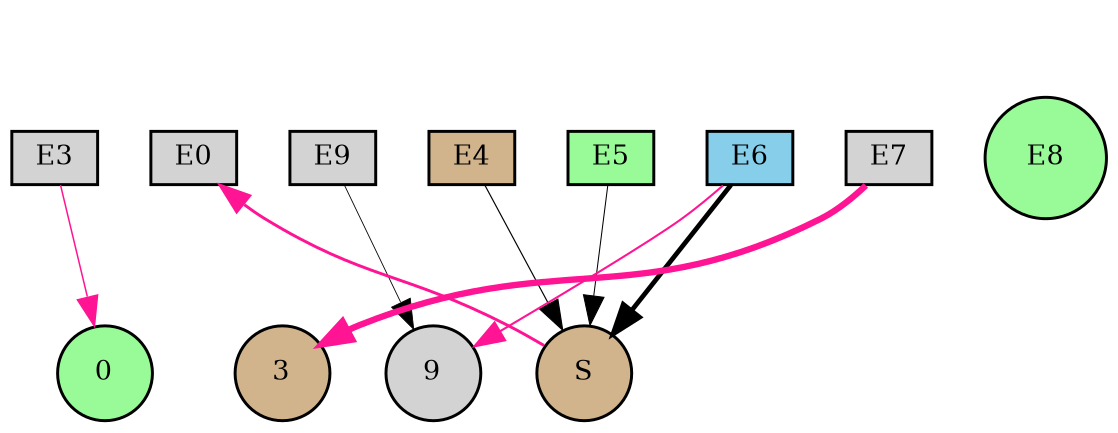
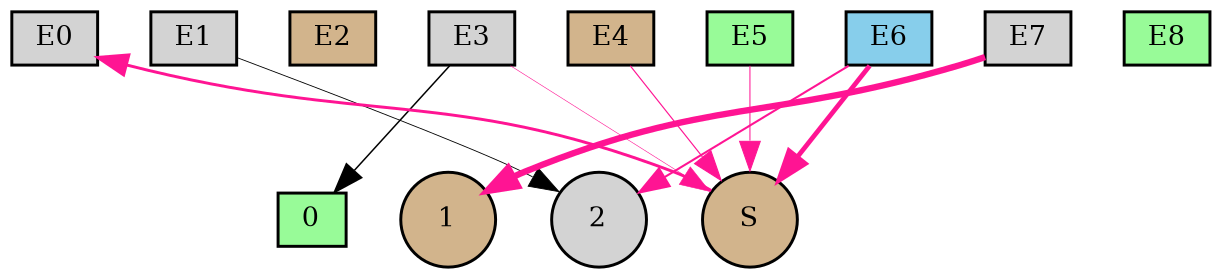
  digraph {
    node [fillcolor=lightgrey fontsize=9 shape=box style=filled]
    edge [style=invis]
    E0 [height=0.2 width=0.2]
-   E1 [height=0.2 width=0.2 label=E9]
+   E1 [height=0.2 width=0.2]
+   E2 [fillcolor=tan height=0.2 width=0.2]
    E3 [height=0.2 width=0.2]
    E4 [fillcolor=tan height=0.2 width=0.2]
    E5 [fillcolor=palegreen height=0.2 width=0.2]
    E6 [fillcolor=skyblue height=0.2 width=0.2]
    E7 [height=0.2 width=0.2]
-   E8 [fillcolor=palegreen height=0.2 shape=circle width=0.2]
-   0 [fillcolor=palegreen height=0.2 shape=circle width=0.2]
-   1 [fillcolor=tan height=0.2 shape=circle width=0.2 label=3]
-   2 [height=0.2 shape=circle width=0.2 label=9]
+   E8 [fillcolor=palegreen height=0.2 width=0.2]
+   0 [fillcolor=palegreen height=0.2 width=0.2]
+   1 [fillcolor=tan height=0.2 shape=circle width=0.2]
+   2 [height=0.2 shape=circle width=0.2]
    S [fillcolor=tan height=0.2 shape=circle width=0.2]
    subgraph sub_1 {
      rank=source
      E0
      E1
+     E2
      E3
      E4
      E5
      E6
      E7
      E8
    }
    subgraph sub_2 {
      rank=sink
      0
      1
      2
      S
    }
    E0 -> E1
+   E1 -> E2
    E1 -> 2 [color=black penwidth=0.29104633058024143 style=solid]
+   E2 -> E3
    E3 -> E4
-   E3 -> 0 [color=deeppink penwidth=0.5093067878696391 style=solid]
+   E3 -> 0 [color=black penwidth=0.5093067878696391 style=solid]
+   E3 -> S [color=deeppink penwidth=0.19706999427093308 style=solid]
    E4 -> E5
-   E4 -> S [color=black penwidth=0.39595602916527894 style=solid]
+   E4 -> S [color=deeppink penwidth=0.39595602916527894 style=solid]
    E5 -> E6
-   E5 -> S [color=black penwidth=0.34916182565294496 style=solid]
+   E5 -> S [color=deeppink penwidth=0.34916182565294496 style=solid]
    E6 -> E7
    E6 -> 2 [color=deeppink penwidth=0.6981895250526685 style=solid]
-   E6 -> S [color=black penwidth=1.606156437377637 style=solid]
+   E6 -> S [color=deeppink penwidth=1.606156437377637 style=solid]
    E7 -> E8
    E7 -> 1 [color=deeppink penwidth=2.1495788293657703 style=solid]
    0 -> 1
    1 -> 2
    2 -> S
    S -> E0 [color=deeppink penwidth=0.9946894802704774 style=solid]
  }
